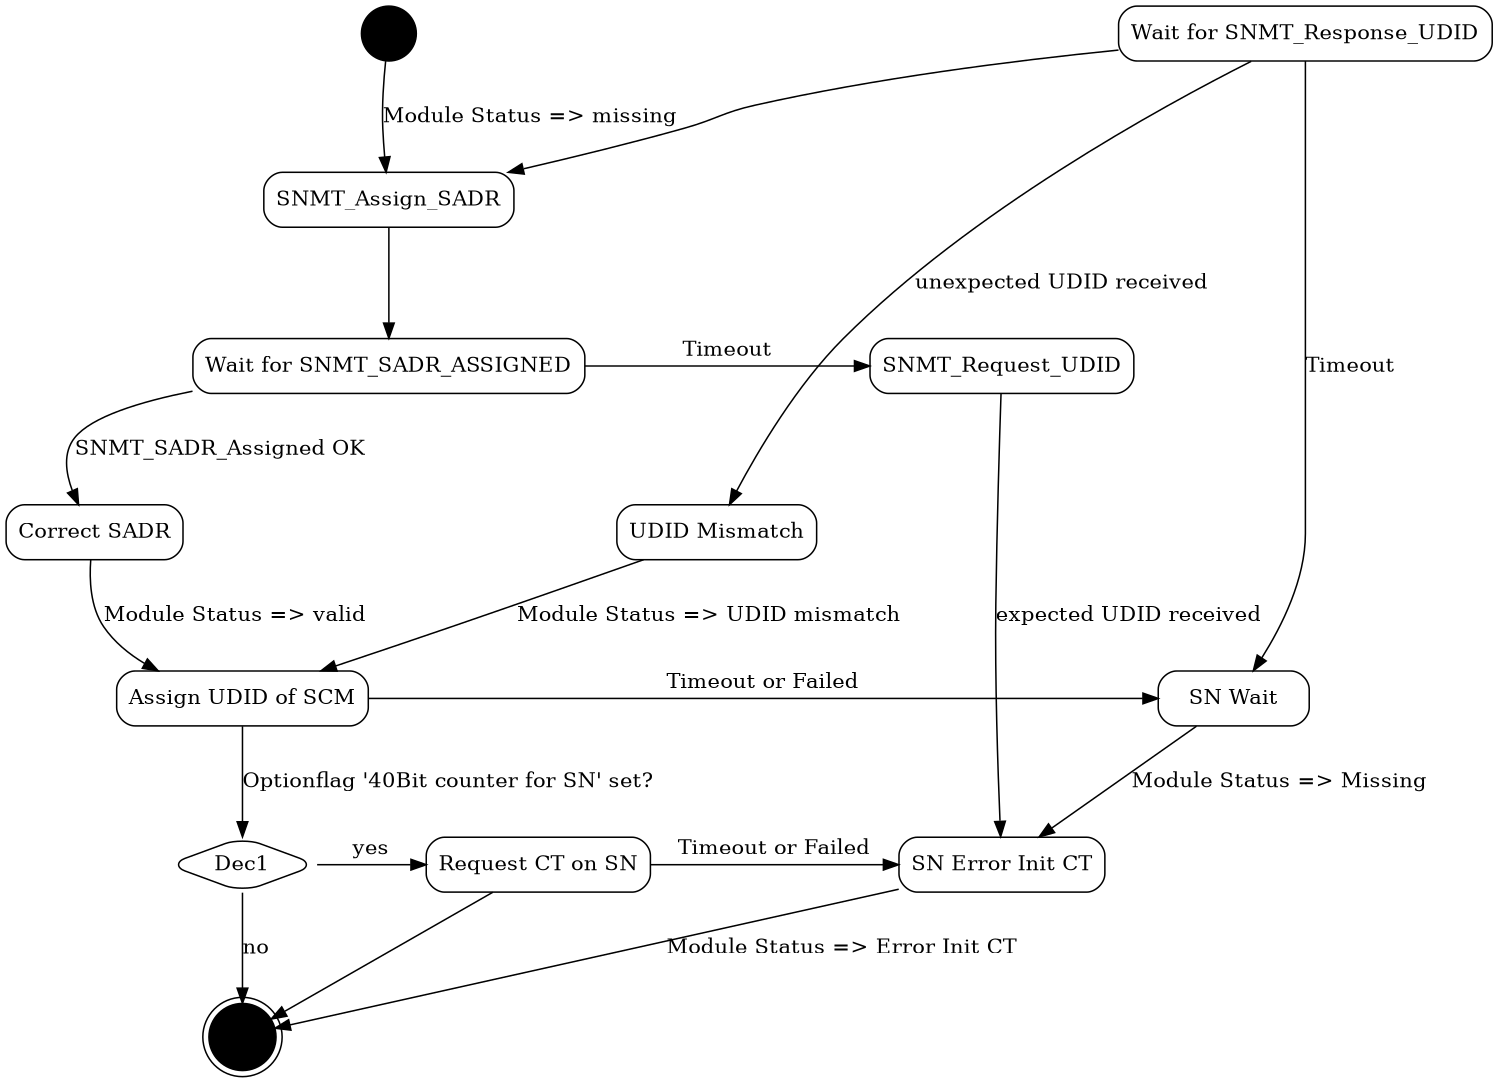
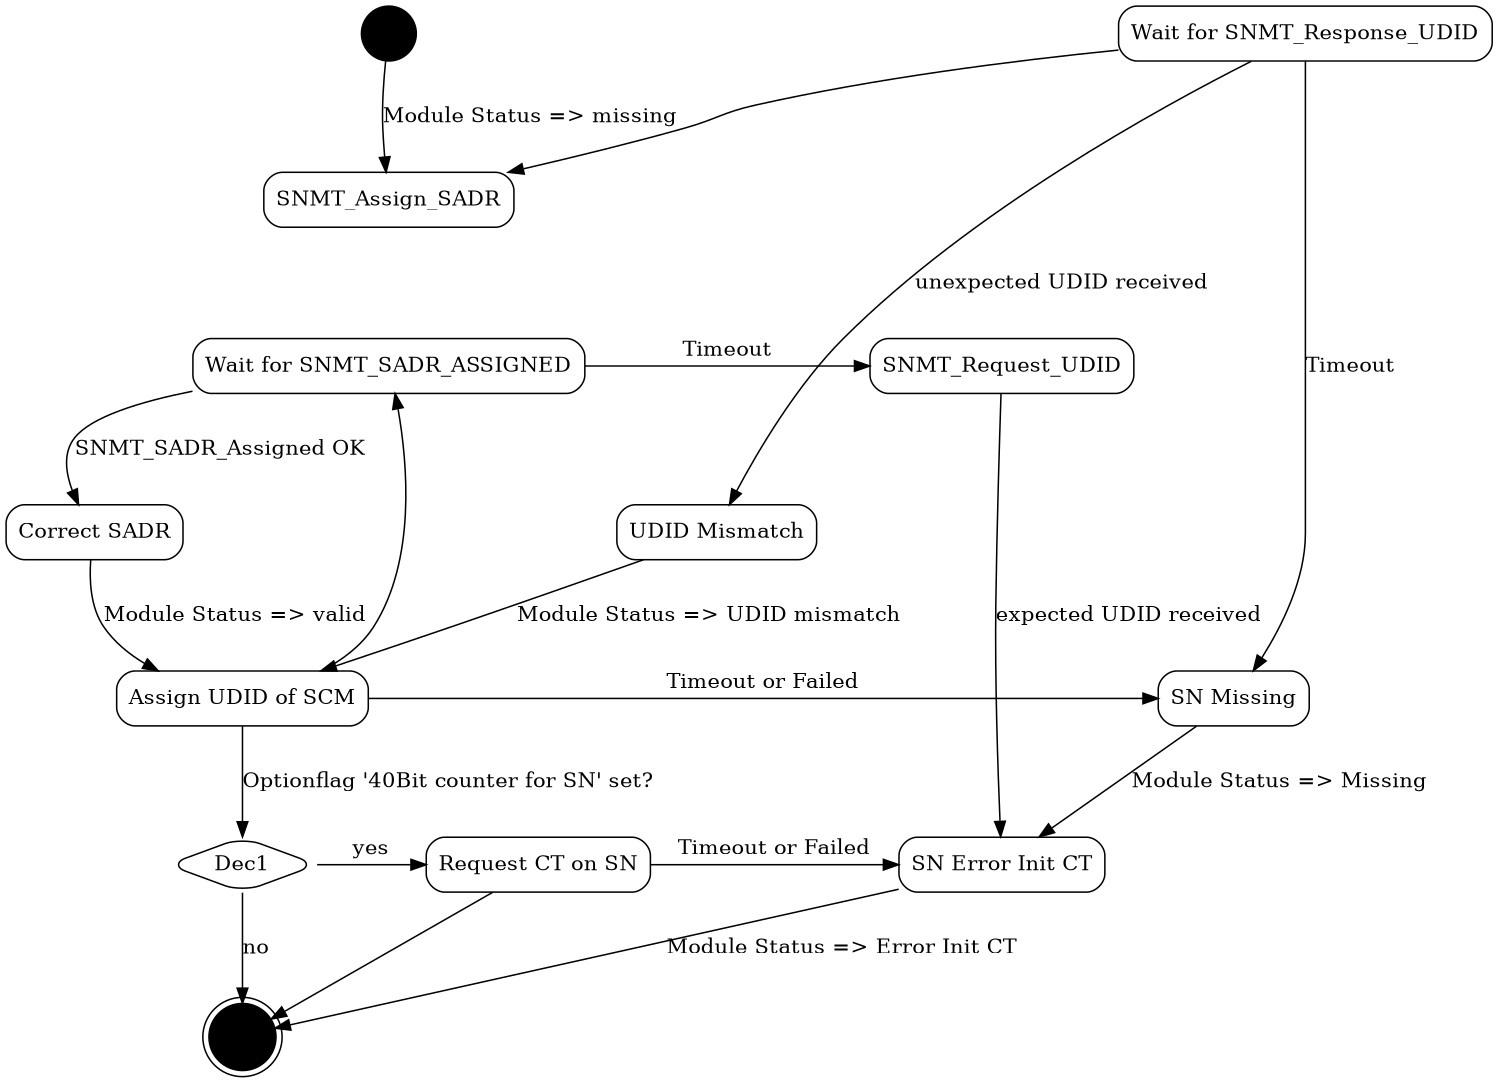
  digraph {
    compound=true
    nodesep=0.5
    rankdir=TB
    ranksep=0.8
    node [shape=box style=rounded]
    n1 [label="Wait for SNMT_SADR_ASSIGNED"]
    n2 [label=SNMT_Request_UDID]
    n3 [label="Correct SADR"]
    n4 [label="UDID Mismatch"]
    n5 [label="Assign UDID of SCM"]
-   n6 [label="SN Wait"]
+   n6 [label="SN Missing"]
    Dec1 [shape=diamond]
    n8 [label="Request CT on SN"]
    n9 [label="SN Error Init CT"]
    B [color="#000000" fillcolor="#000000" shape=doublecircle style=filled]
    A [color="#000000" fillcolor="#000000" shape=circle style=filled]
    n12 [label=SNMT_Assign_SADR]
    n13 [label="Wait for SNMT_Response_UDID"]
    subgraph sub_1 {
      rank=same
      n1
      n2
    }
    subgraph sub_2 {
      rank=same
      n3
      n4
    }
    subgraph sub_3 {
      rank=same
      n5
      n6
    }
    subgraph sub_4 {
      rank=same
      Dec1
      n8
      n9
    }
    n1 -> n2 [label=Timeout]
    n1 -> n3 [label="SNMT_SADR_Assigned OK" weight=9]
    n2 -> n9 [label="expected UDID received" weight=9]
    n3 -> n5 [label="Module Status => valid" weight=9]
    n4 -> n5 [label="Module Status => UDID mismatch"]
    n5 -> n6 [label="Timeout or Failed"]
    n5 -> Dec1 [label="Optionflag '40Bit counter for SN' set?" weight=9]
    n6 -> n9 [label="Module Status => Missing" weight=5]
    Dec1 -> n8 [label=yes]
    Dec1 -> B [label=no weight=9]
    n8 -> n9 [label="Timeout or Failed"]
    n8 -> B
    n9 -> B [label="Module Status => Error Init CT"]
    A -> n12 [label="Module Status => missing" weight=9]
-   n12 -> n1 [weight=9]
+   n5 -> n1 [weight=9]
    n13 -> n4 [label="unexpected UDID received"]
    n13 -> n6 [label=Timeout weight=5]
    n13 -> n12
  }
